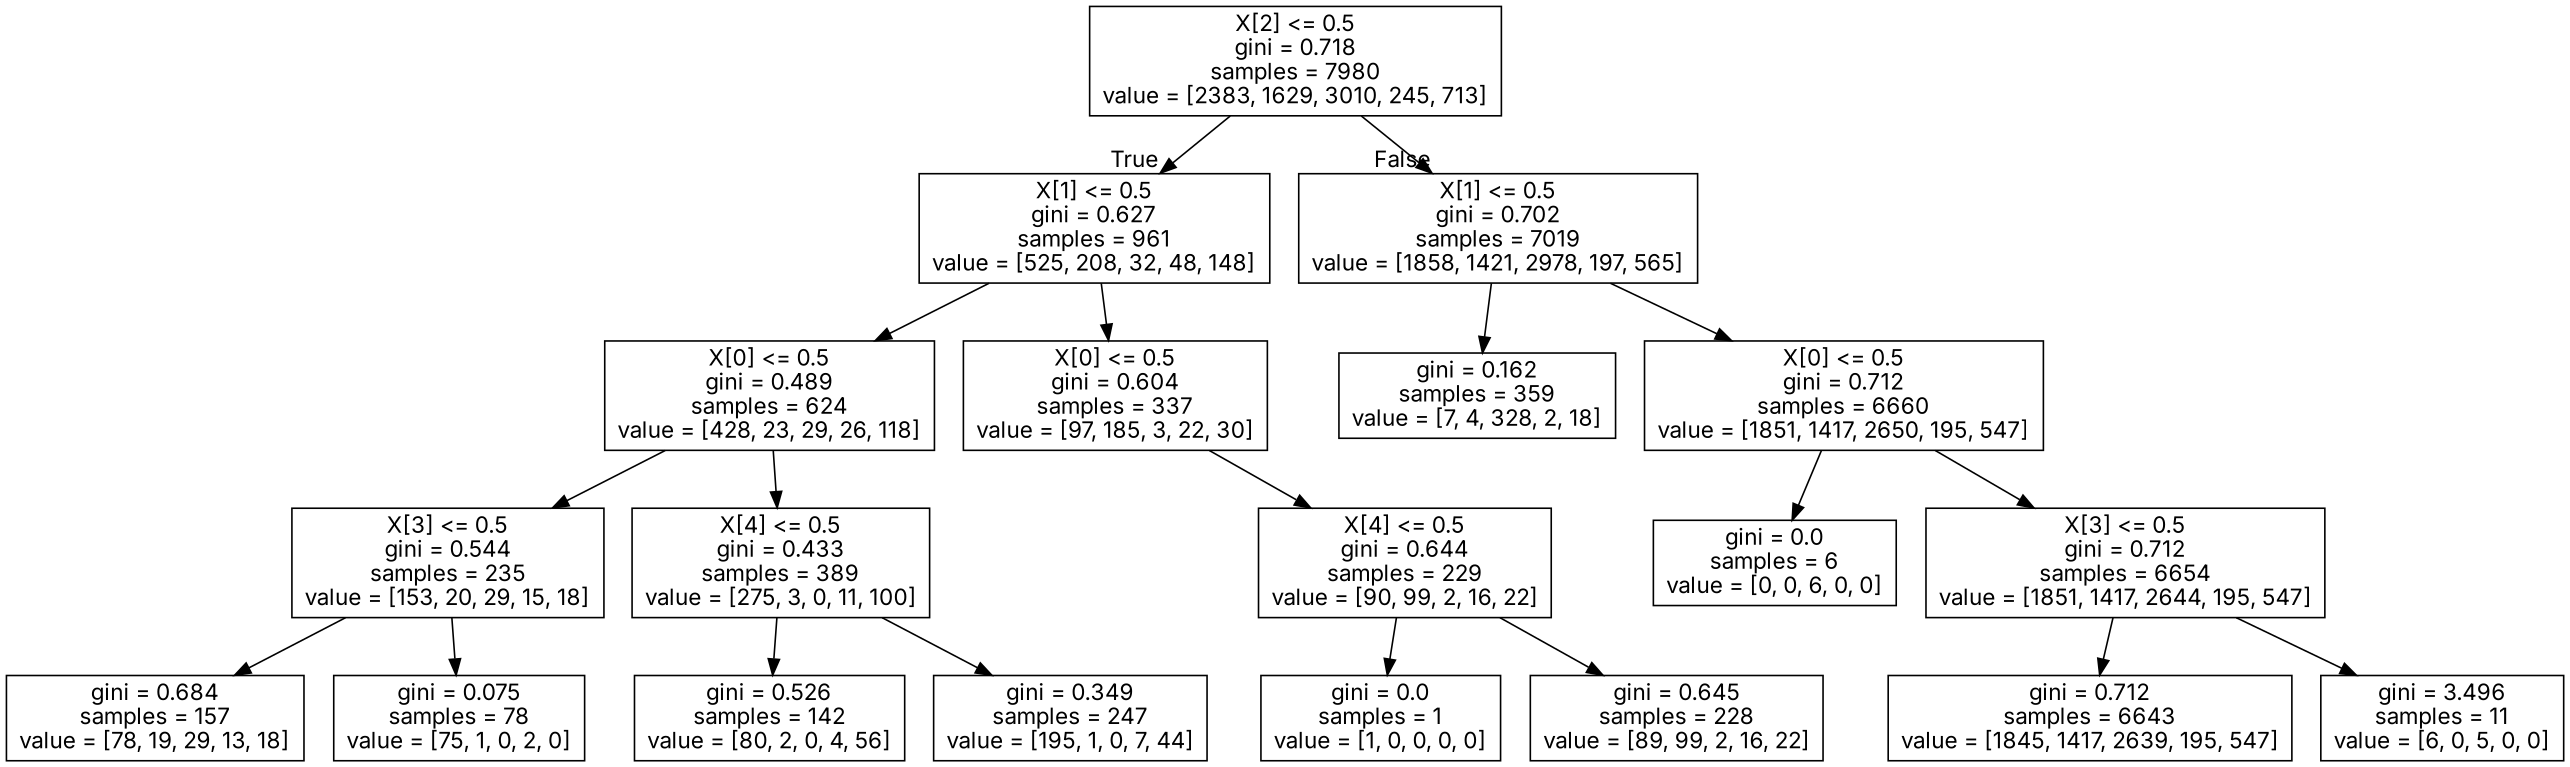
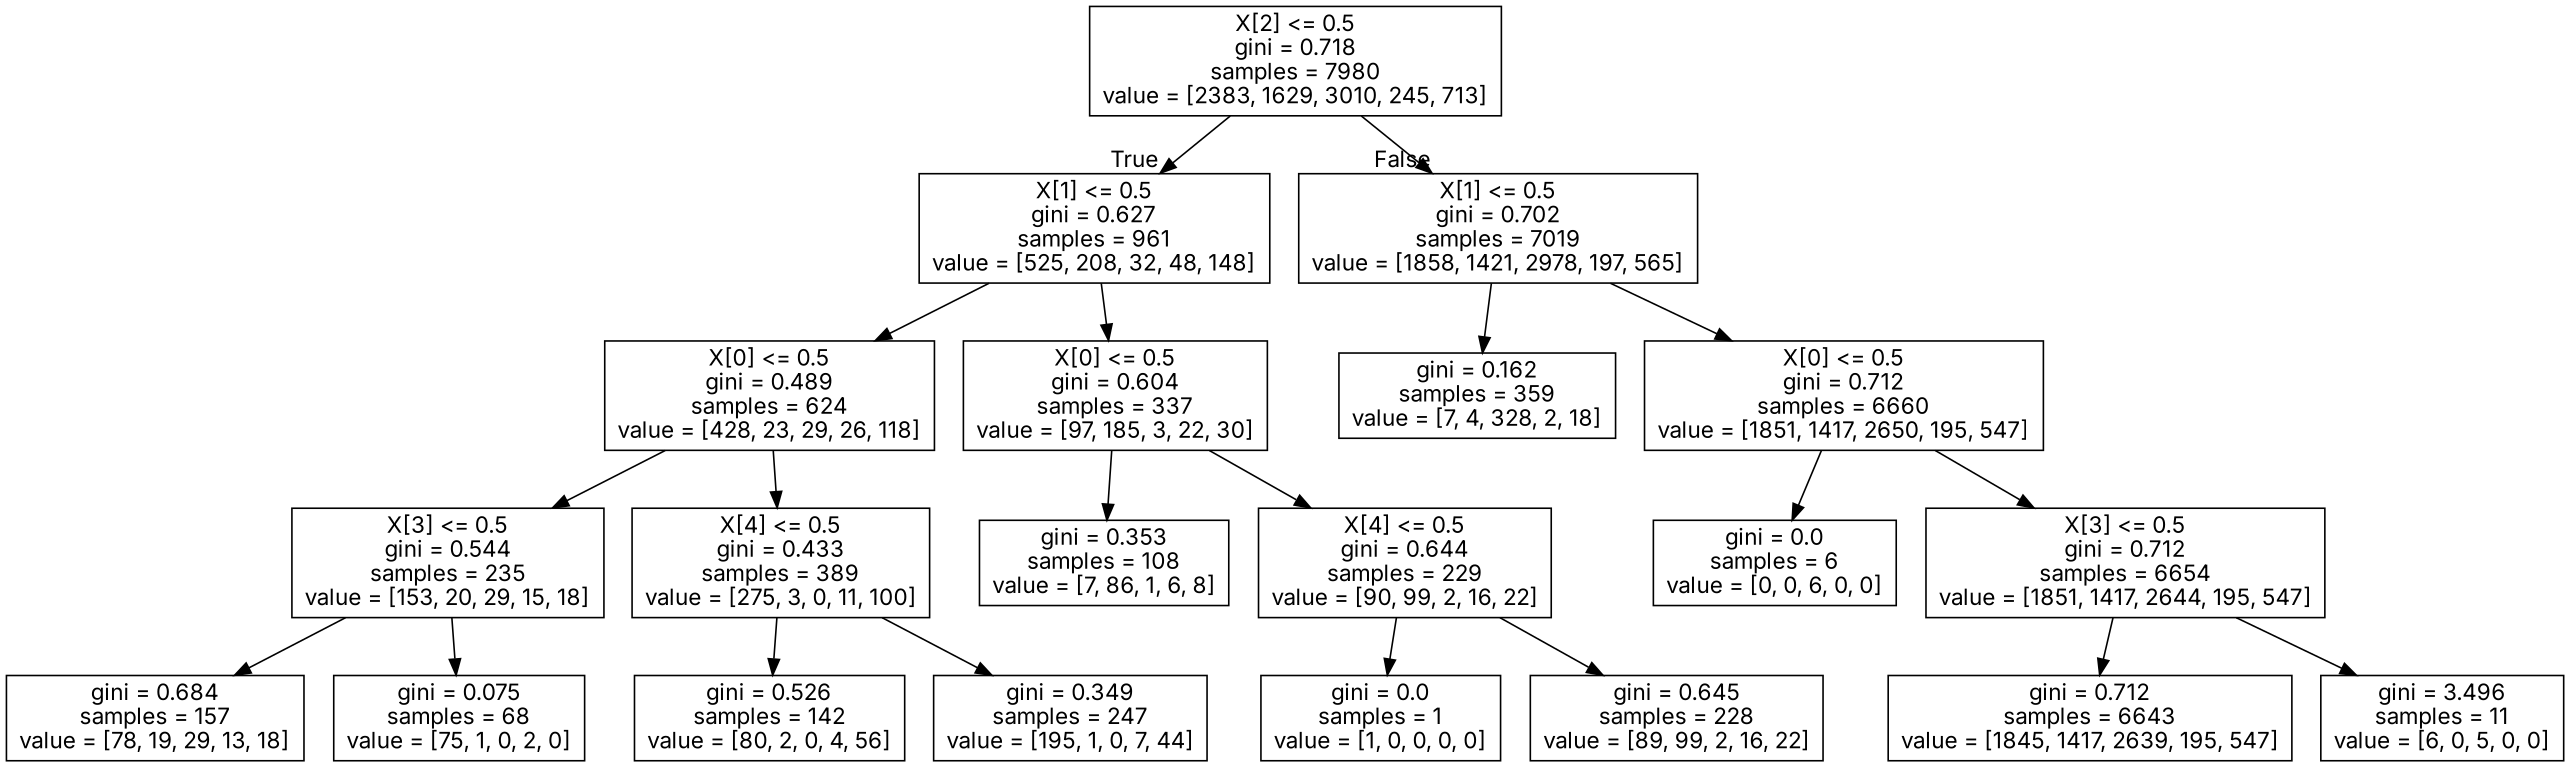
  digraph {
    fontname=Inter
    node [fontname=Inter shape=box]
    edge [fontname=Inter]
    n1 [label="X[2] <= 0.5\ngini = 0.718\nsamples = 7980\nvalue = [2383, 1629, 3010, 245, 713]"]
    n2 [label="X[1] <= 0.5\ngini = 0.627\nsamples = 961\nvalue = [525, 208, 32, 48, 148]"]
    n3 [label="X[1] <= 0.5\ngini = 0.702\nsamples = 7019\nvalue = [1858, 1421, 2978, 197, 565]"]
    n4 [label="X[0] <= 0.5\ngini = 0.489\nsamples = 624\nvalue = [428, 23, 29, 26, 118]"]
    n5 [label="X[0] <= 0.5\ngini = 0.604\nsamples = 337\nvalue = [97, 185, 3, 22, 30]"]
    n6 [label="gini = 0.162\nsamples = 359\nvalue = [7, 4, 328, 2, 18]"]
    n7 [label="X[0] <= 0.5\ngini = 0.712\nsamples = 6660\nvalue = [1851, 1417, 2650, 195, 547]"]
    n8 [label="X[3] <= 0.5\ngini = 0.544\nsamples = 235\nvalue = [153, 20, 29, 15, 18]"]
    n9 [label="X[4] <= 0.5\ngini = 0.433\nsamples = 389\nvalue = [275, 3, 0, 11, 100]"]
+   n10 [label="gini = 0.353\nsamples = 108\nvalue = [7, 86, 1, 6, 8]"]
    n11 [label="X[4] <= 0.5\ngini = 0.644\nsamples = 229\nvalue = [90, 99, 2, 16, 22]"]
    n12 [label="gini = 0.684\nsamples = 157\nvalue = [78, 19, 29, 13, 18]"]
-   n13 [label="gini = 0.075\nsamples = 78\nvalue = [75, 1, 0, 2, 0]"]
+   n13 [label="gini = 0.075\nsamples = 68\nvalue = [75, 1, 0, 2, 0]"]
    n14 [label="gini = 0.526\nsamples = 142\nvalue = [80, 2, 0, 4, 56]"]
    n15 [label="gini = 0.349\nsamples = 247\nvalue = [195, 1, 0, 7, 44]"]
    n16 [label="gini = 0.0\nsamples = 1\nvalue = [1, 0, 0, 0, 0]"]
    n17 [label="gini = 0.645\nsamples = 228\nvalue = [89, 99, 2, 16, 22]"]
    n18 [label="gini = 0.0\nsamples = 6\nvalue = [0, 0, 6, 0, 0]"]
    n19 [label="X[3] <= 0.5\ngini = 0.712\nsamples = 6654\nvalue = [1851, 1417, 2644, 195, 547]"]
    n20 [label="gini = 0.712\nsamples = 6643\nvalue = [1845, 1417, 2639, 195, 547]"]
    n21 [label="gini = 3.496\nsamples = 11\nvalue = [6, 0, 5, 0, 0]"]
    n1 -> n2 [headlabel=True labelangle=45 labeldistance=2.5]
    n1 -> n3 [headlabel=False labelangle=-45 labeldistance=2.5]
    n2 -> n4
    n2 -> n5
    n3 -> n6
    n3 -> n7
    n4 -> n8
    n4 -> n9
+   n5 -> n10
    n5 -> n11
    n7 -> n18
    n7 -> n19
    n8 -> n12
    n8 -> n13
    n9 -> n14
    n9 -> n15
    n11 -> n16
    n11 -> n17
    n19 -> n20
    n19 -> n21
  }
